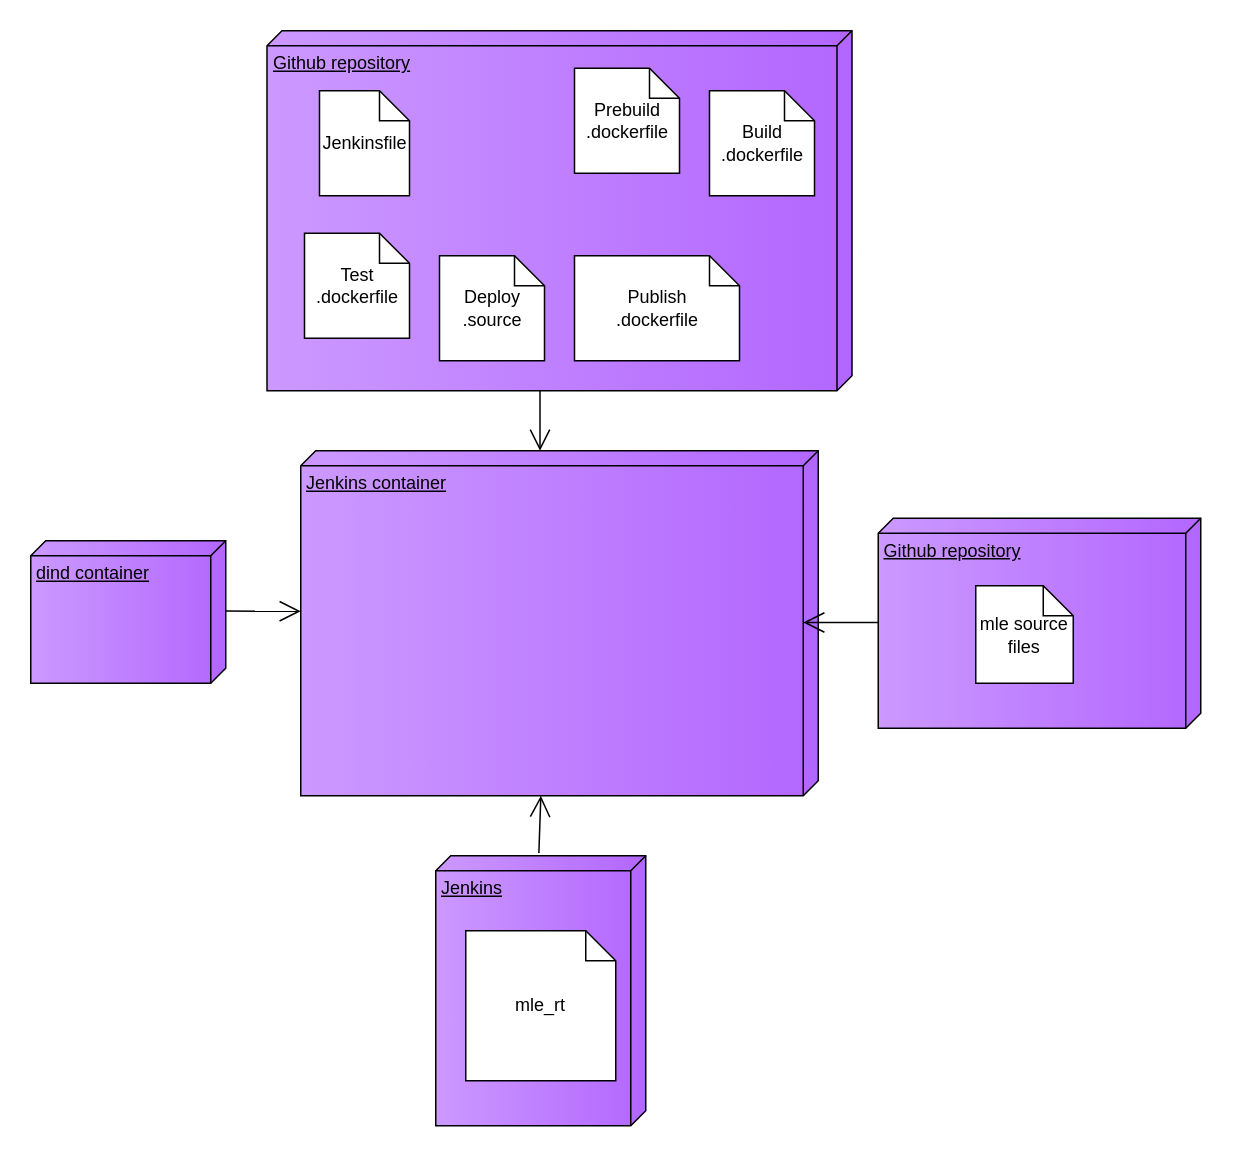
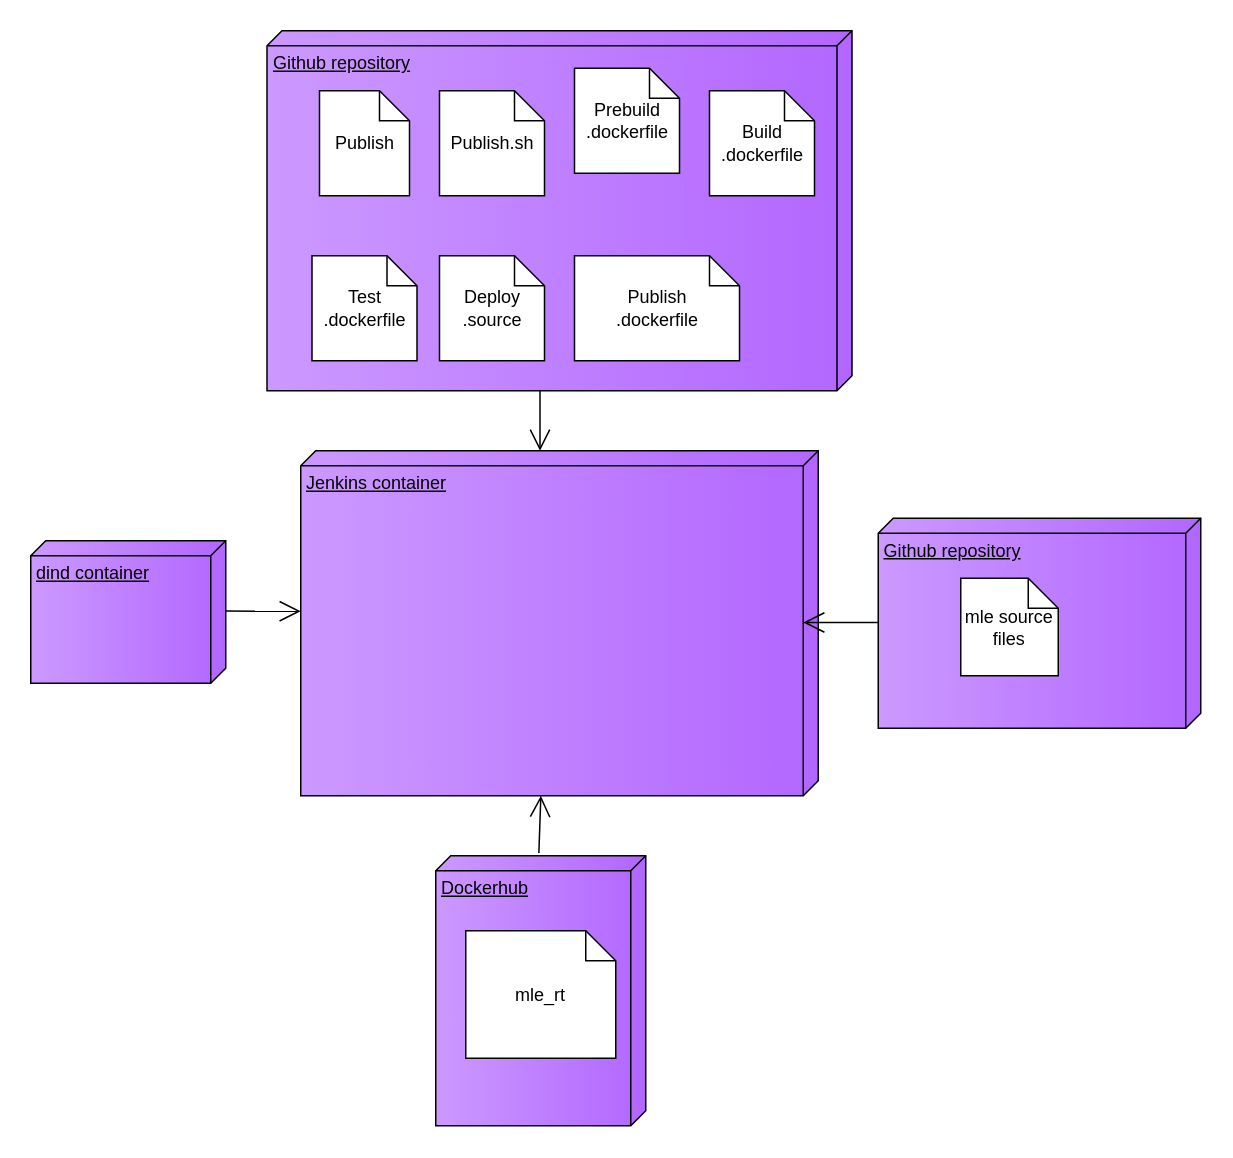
  <mxCell id="0" />
  <mxCell id="1" parent="0" />
  <mxCell id="2" value="Github repository" style="verticalAlign=top;align=left;spacingTop=8;spacingLeft=2;spacingRight=12;shape=cube;size=10;direction=south;fontStyle=4;html=1;gradientColor=#CC99FF;fillColor=#B266FF;" vertex="1" parent="1"><mxGeometry x="177.5" y="20" width="390" height="240" as="geometry" /></mxCell>
- <mxCell id="4" value="Jenkinsfile" style="shape=note;size=20;whiteSpace=wrap;html=1;" vertex="1" parent="1"><mxGeometry x="212.5" y="60" width="60" height="70" as="geometry" /></mxCell>
+ <mxCell id="3" value="Publish.sh" style="shape=note;size=20;whiteSpace=wrap;html=1;" vertex="1" parent="1"><mxGeometry x="292.5" y="60" width="70" height="70" as="geometry" /></mxCell>
+ <mxCell id="4" value="Publish" style="shape=note;size=20;whiteSpace=wrap;html=1;" vertex="1" parent="1"><mxGeometry x="212.5" y="60" width="60" height="70" as="geometry" /></mxCell>
  <mxCell id="5" value="Prebuild&lt;br&gt;.dockerfile" style="shape=note;size=20;whiteSpace=wrap;html=1;" vertex="1" parent="1"><mxGeometry x="382.5" y="45" width="70" height="70" as="geometry" /></mxCell>
  <mxCell id="6" value="Build&lt;br&gt;.dockerfile" style="shape=note;size=20;whiteSpace=wrap;html=1;" vertex="1" parent="1"><mxGeometry x="472.5" y="60" width="70" height="70" as="geometry" /></mxCell>
  <mxCell id="7" value="Deploy&lt;br&gt;.source" style="shape=note;size=20;whiteSpace=wrap;html=1;" vertex="1" parent="1"><mxGeometry x="292.5" y="170" width="70" height="70" as="geometry" /></mxCell>
  <mxCell id="8" value="Publish&lt;br&gt;.dockerfile" style="shape=note;size=20;whiteSpace=wrap;html=1;" vertex="1" parent="1"><mxGeometry x="382.5" y="170" width="110" height="70" as="geometry" /></mxCell>
- <mxCell id="9" value="Test&lt;br&gt;.dockerfile" style="shape=note;size=20;whiteSpace=wrap;html=1;" vertex="1" parent="1"><mxGeometry x="202.5" y="155" width="70" height="70" as="geometry" /></mxCell>
- <mxCell id="10" value="&lt;font style=&quot;font-size: 12px;&quot;&gt;Jenkins&lt;/font&gt;" style="verticalAlign=top;align=left;spacingTop=8;spacingLeft=2;spacingRight=12;shape=cube;size=10;direction=south;fontStyle=4;html=1;fontSize=8;gradientColor=#CC99FF;fillColor=#B266FF;" vertex="1" parent="1"><mxGeometry x="290" y="570" width="140" height="180" as="geometry" /></mxCell>
- <mxCell id="11" value="&lt;font style=&quot;font-size: 12px;&quot;&gt;mle_rt&lt;/font&gt;" style="shape=note;size=20;whiteSpace=wrap;html=1;fontSize=8;" vertex="1" parent="1"><mxGeometry x="310" y="620" width="100" height="100" as="geometry" /></mxCell>
+ <mxCell id="9" value="Test&lt;br&gt;.dockerfile" style="shape=note;size=20;whiteSpace=wrap;html=1;" vertex="1" parent="1"><mxGeometry x="207.5" y="170" width="70" height="70" as="geometry" /></mxCell>
+ <mxCell id="10" value="&lt;font style=&quot;font-size: 12px;&quot;&gt;Dockerhub&lt;/font&gt;" style="verticalAlign=top;align=left;spacingTop=8;spacingLeft=2;spacingRight=12;shape=cube;size=10;direction=south;fontStyle=4;html=1;fontSize=8;gradientColor=#CC99FF;fillColor=#B266FF;" vertex="1" parent="1"><mxGeometry x="290" y="570" width="140" height="180" as="geometry" /></mxCell>
+ <mxCell id="11" value="&lt;font style=&quot;font-size: 12px;&quot;&gt;mle_rt&lt;/font&gt;" style="shape=note;size=20;whiteSpace=wrap;html=1;fontSize=8;" vertex="1" parent="1"><mxGeometry x="310" y="620" width="100" height="85" as="geometry" /></mxCell>
  <mxCell id="12" value="Jenkins container" style="verticalAlign=top;align=left;spacingTop=8;spacingLeft=2;spacingRight=12;shape=cube;size=10;direction=south;fontStyle=4;html=1;fontSize=12;fillColor=#B266FF;gradientColor=#CC99FF;" vertex="1" parent="1"><mxGeometry x="200" y="300" width="345" height="230" as="geometry" /></mxCell>
  <mxCell id="13" value="" style="endArrow=open;endFill=1;endSize=12;html=1;rounded=0;fontSize=12;" edge="1" parent="1"><mxGeometry width="160" relative="1" as="geometry"><mxPoint x="359.5" y="260" as="sourcePoint" /><mxPoint x="359.5" y="300" as="targetPoint" /></mxGeometry></mxCell>
  <mxCell id="14" value="" style="endArrow=open;endFill=1;endSize=12;html=1;rounded=0;fontSize=12;exitX=-0.01;exitY=0.509;exitDx=0;exitDy=0;exitPerimeter=0;entryX=1;entryY=0.536;entryDx=0;entryDy=0;entryPerimeter=0;" edge="1" parent="1" source="10" target="12"><mxGeometry width="160" relative="1" as="geometry"><mxPoint x="330" y="470" as="sourcePoint" /><mxPoint x="490" y="470" as="targetPoint" /></mxGeometry></mxCell>
  <mxCell id="15" value="Github repository" style="verticalAlign=top;align=left;spacingTop=8;spacingLeft=2;spacingRight=12;shape=cube;size=10;direction=south;fontStyle=4;html=1;fontSize=12;gradientColor=#CC99FF;fillColor=#B266FF;" vertex="1" parent="1"><mxGeometry x="585" y="345" width="215" height="140" as="geometry" /></mxCell>
- <mxCell id="16" value="mle source files" style="shape=note;size=20;whiteSpace=wrap;html=1;fontSize=12;" vertex="1" parent="1"><mxGeometry x="650" y="390" width="65" height="65" as="geometry" /></mxCell>
+ <mxCell id="16" value="mle source files" style="shape=note;size=20;whiteSpace=wrap;html=1;fontSize=12;" vertex="1" parent="1"><mxGeometry x="640" y="385" width="65" height="65" as="geometry" /></mxCell>
  <mxCell id="17" value="" style="endArrow=open;endFill=1;endSize=12;html=1;rounded=0;fontSize=12;" edge="1" parent="1"><mxGeometry width="160" relative="1" as="geometry"><mxPoint x="585" y="414.5" as="sourcePoint" /><mxPoint x="535" y="414.5" as="targetPoint" /></mxGeometry></mxCell>
  <mxCell id="18" value="dind container" style="verticalAlign=top;align=left;spacingTop=8;spacingLeft=2;spacingRight=12;shape=cube;size=10;direction=south;fontStyle=4;html=1;fontSize=12;fillColor=#B266FF;gradientColor=#CC99FF;" vertex="1" parent="1"><mxGeometry x="20" y="360" width="130" height="95" as="geometry" /></mxCell>
  <mxCell id="19" value="" style="endArrow=open;endFill=1;endSize=12;html=1;rounded=0;fontSize=12;" edge="1" parent="1"><mxGeometry width="160" relative="1" as="geometry"><mxPoint x="150" y="406.91" as="sourcePoint" /><mxPoint x="200" y="407" as="targetPoint" /></mxGeometry></mxCell>
